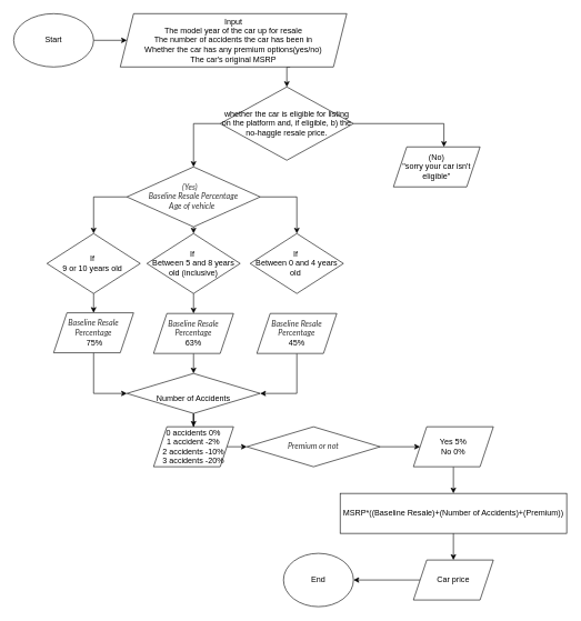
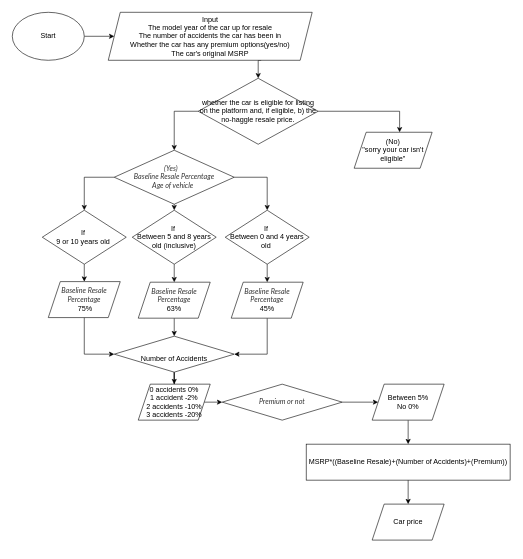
  <mxCell id="0" />
  <mxCell id="1" parent="0" />
  <mxCell id="2" style="edgeStyle=orthogonalEdgeStyle;rounded=0;orthogonalLoop=1;jettySize=auto;html=1;exitX=1;exitY=0.5;exitDx=0;exitDy=0;" parent="1" source="3" target="5" edge="1"><mxGeometry relative="1" as="geometry" /></mxCell>
  <mxCell id="3" value="Start" style="ellipse;whiteSpace=wrap;html=1;" parent="1" vertex="1"><mxGeometry width="120" height="80" as="geometry" x="20" y="20" /></mxCell>
  <mxCell id="4" style="edgeStyle=orthogonalEdgeStyle;rounded=0;orthogonalLoop=1;jettySize=auto;html=1;exitX=0.75;exitY=1;exitDx=0;exitDy=0;entryX=0.5;entryY=0;entryDx=0;entryDy=0;" parent="1" source="5" target="12" edge="1"><mxGeometry relative="1" as="geometry" /></mxCell>
  <mxCell id="5" value="Input&lt;br&gt;&lt;div&gt;The model year of the car up for resale&lt;/div&gt;&lt;div&gt;The number of accidents the car has been in&lt;/div&gt;&lt;div&gt;Whether the car has any premium options(yes/no)&lt;/div&gt;&lt;div&gt;The car's original MSRP&lt;/div&gt;" style="shape=parallelogram;perimeter=parallelogramPerimeter;whiteSpace=wrap;html=1;fixedSize=1;" parent="1" vertex="1"><mxGeometry x="180" width="340" height="80" as="geometry" y="20" /></mxCell>
  <mxCell id="6" style="edgeStyle=orthogonalEdgeStyle;rounded=0;orthogonalLoop=1;jettySize=auto;html=1;exitX=0;exitY=0.5;exitDx=0;exitDy=0;entryX=0.5;entryY=0;entryDx=0;entryDy=0;" parent="1" source="9" target="20" edge="1"><mxGeometry relative="1" as="geometry" /></mxCell>
  <mxCell id="7" style="edgeStyle=orthogonalEdgeStyle;rounded=0;orthogonalLoop=1;jettySize=auto;html=1;exitX=1;exitY=0.5;exitDx=0;exitDy=0;" parent="1" source="9" target="16" edge="1"><mxGeometry relative="1" as="geometry" /></mxCell>
  <mxCell id="8" style="edgeStyle=orthogonalEdgeStyle;rounded=0;orthogonalLoop=1;jettySize=auto;html=1;exitX=0.5;exitY=1;exitDx=0;exitDy=0;entryX=0.5;entryY=0;entryDx=0;entryDy=0;" parent="1" source="9" target="18" edge="1"><mxGeometry relative="1" as="geometry" /></mxCell>
  <mxCell id="9" value="&lt;div style=&quot;text-align: start;&quot;&gt;&lt;font face=&quot;Lato Extended, Lato, Helvetica Neue, Helvetica, Arial, sans-serif&quot; color=&quot;#333333&quot;&gt;&lt;i&gt;&lt;span style=&quot;white-space: pre;&quot;&gt;&#09;&lt;/span&gt;&lt;span style=&quot;white-space: pre;&quot;&gt;&#09;&lt;/span&gt;&amp;nbsp; (Yes)&lt;/i&gt;&lt;/font&gt;&lt;/div&gt;&lt;div style=&quot;text-align: start;&quot;&gt;&lt;font face=&quot;Lato Extended, Lato, Helvetica Neue, Helvetica, Arial, sans-serif&quot; color=&quot;#333333&quot;&gt;&lt;i&gt;Baseline Resale Percentage&lt;/i&gt;&lt;/font&gt;&lt;/div&gt;&lt;div style=&quot;text-align: start;&quot;&gt;&lt;font face=&quot;Lato Extended, Lato, Helvetica Neue, Helvetica, Arial, sans-serif&quot; color=&quot;#333333&quot;&gt;&lt;i&gt;&lt;div&gt;&lt;span style=&quot;background-color: initial;&quot;&gt;&lt;span style=&quot;white-space: pre;&quot;&gt;&#09;&lt;/span&gt;&amp;nbsp; &amp;nbsp;Age of vehicle&lt;/span&gt;&lt;br&gt;&lt;/div&gt;&lt;/i&gt;&lt;/font&gt;&lt;/div&gt;" style="rhombus;whiteSpace=wrap;html=1;" parent="1" vertex="1"><mxGeometry x="190" y="250" width="200" height="90" as="geometry" /></mxCell>
  <mxCell id="10" style="edgeStyle=orthogonalEdgeStyle;rounded=0;orthogonalLoop=1;jettySize=auto;html=1;exitX=1;exitY=0.5;exitDx=0;exitDy=0;entryX=0.583;entryY=0;entryDx=0;entryDy=0;entryPerimeter=0;" parent="1" source="12" target="14" edge="1"><mxGeometry relative="1" as="geometry" /></mxCell>
  <mxCell id="11" style="edgeStyle=orthogonalEdgeStyle;rounded=0;orthogonalLoop=1;jettySize=auto;html=1;exitX=0;exitY=0.5;exitDx=0;exitDy=0;entryX=0.5;entryY=0;entryDx=0;entryDy=0;" parent="1" source="12" target="9" edge="1"><mxGeometry relative="1" as="geometry" /></mxCell>
  <mxCell id="12" value="whether the car is eligible for listing on the platform and, if eligible, b) the no-haggle resale price." style="rhombus;whiteSpace=wrap;html=1;" parent="1" vertex="1"><mxGeometry x="330" y="130" width="200" height="110" as="geometry" /></mxCell>
  <mxCell id="13" style="edgeStyle=orthogonalEdgeStyle;rounded=0;orthogonalLoop=1;jettySize=auto;html=1;exitX=0.5;exitY=1;exitDx=0;exitDy=0;" parent="1" source="12" target="12" edge="1"><mxGeometry relative="1" as="geometry" /></mxCell>
  <mxCell id="14" value="(No)&lt;br&gt;&quot;sorry your car isn't eligible&quot;" style="shape=parallelogram;perimeter=parallelogramPerimeter;whiteSpace=wrap;html=1;fixedSize=1;" parent="1" vertex="1"><mxGeometry x="590" y="220" width="130" height="60" as="geometry" /></mxCell>
+ <mxCell id="15" style="edgeStyle=orthogonalEdgeStyle;rounded=0;orthogonalLoop=1;jettySize=auto;html=1;exitX=0.5;exitY=1;exitDx=0;exitDy=0;entryX=0.5;entryY=0;entryDx=0;entryDy=0;" parent="1" source="16" target="26" edge="1"><mxGeometry relative="1" as="geometry" /></mxCell>
  <mxCell id="16" value="If&amp;nbsp;&lt;br&gt;Between 0 and 4 years old&amp;nbsp;" style="rhombus;whiteSpace=wrap;html=1;" parent="1" vertex="1"><mxGeometry x="375" y="350" width="140" height="90" as="geometry" /></mxCell>
  <mxCell id="17" style="edgeStyle=orthogonalEdgeStyle;rounded=0;orthogonalLoop=1;jettySize=auto;html=1;exitX=0.5;exitY=1;exitDx=0;exitDy=0;entryX=0.5;entryY=0;entryDx=0;entryDy=0;" parent="1" source="18" target="24" edge="1"><mxGeometry relative="1" as="geometry" /></mxCell>
  <mxCell id="18" value="If&amp;nbsp;&lt;br&gt;Between 5 and 8 years old (inclusive)" style="rhombus;whiteSpace=wrap;html=1;" parent="1" vertex="1"><mxGeometry x="220" y="350" width="140" height="90" as="geometry" /></mxCell>
  <mxCell id="19" style="edgeStyle=orthogonalEdgeStyle;rounded=0;orthogonalLoop=1;jettySize=auto;html=1;exitX=0.5;exitY=1;exitDx=0;exitDy=0;entryX=0.5;entryY=0;entryDx=0;entryDy=0;" parent="1" source="20" target="22" edge="1"><mxGeometry relative="1" as="geometry" /></mxCell>
  <mxCell id="20" value="If&amp;nbsp;&lt;br&gt;9 or 10 years old&amp;nbsp;" style="rhombus;whiteSpace=wrap;html=1;" parent="1" vertex="1"><mxGeometry x="70" y="350" width="140" height="90" as="geometry" /></mxCell>
  <mxCell id="21" style="edgeStyle=orthogonalEdgeStyle;rounded=0;orthogonalLoop=1;jettySize=auto;html=1;exitX=0.5;exitY=1;exitDx=0;exitDy=0;entryX=0;entryY=0.5;entryDx=0;entryDy=0;" parent="1" source="22" target="28" edge="1"><mxGeometry relative="1" as="geometry" /></mxCell>
  <mxCell id="22" value="&lt;i style=&quot;border-color: var(--border-color); color: rgb(51, 51, 51); font-family: &amp;quot;Lato Extended&amp;quot;, Lato, &amp;quot;Helvetica Neue&amp;quot;, Helvetica, Arial, sans-serif; text-align: start;&quot;&gt;Baseline Resale Percentage&lt;/i&gt;&lt;br&gt;&amp;nbsp;75%" style="shape=parallelogram;perimeter=parallelogramPerimeter;whiteSpace=wrap;html=1;fixedSize=1;" parent="1" vertex="1"><mxGeometry x="80" y="469" width="120" height="60" as="geometry" /></mxCell>
  <mxCell id="23" style="edgeStyle=orthogonalEdgeStyle;rounded=0;orthogonalLoop=1;jettySize=auto;html=1;exitX=0.5;exitY=1;exitDx=0;exitDy=0;entryX=0.5;entryY=0;entryDx=0;entryDy=0;" parent="1" source="24" target="28" edge="1"><mxGeometry relative="1" as="geometry" /></mxCell>
  <mxCell id="24" value="&lt;i style=&quot;border-color: var(--border-color); color: rgb(51, 51, 51); font-family: &amp;quot;Lato Extended&amp;quot;, Lato, &amp;quot;Helvetica Neue&amp;quot;, Helvetica, Arial, sans-serif; text-align: start;&quot;&gt;Baseline Resale Percentage&lt;/i&gt;&lt;br&gt;63%" style="shape=parallelogram;perimeter=parallelogramPerimeter;whiteSpace=wrap;html=1;fixedSize=1;" parent="1" vertex="1"><mxGeometry x="230" y="470" width="120" height="60" as="geometry" /></mxCell>
  <mxCell id="25" style="edgeStyle=orthogonalEdgeStyle;rounded=0;orthogonalLoop=1;jettySize=auto;html=1;exitX=0.5;exitY=1;exitDx=0;exitDy=0;entryX=1;entryY=0.5;entryDx=0;entryDy=0;" parent="1" source="26" target="28" edge="1"><mxGeometry relative="1" as="geometry" /></mxCell>
  <mxCell id="26" value="&lt;i style=&quot;border-color: var(--border-color); color: rgb(51, 51, 51); font-family: &amp;quot;Lato Extended&amp;quot;, Lato, &amp;quot;Helvetica Neue&amp;quot;, Helvetica, Arial, sans-serif; text-align: start;&quot;&gt;Baseline Resale Percentage&lt;/i&gt;&lt;br&gt;45%" style="shape=parallelogram;perimeter=parallelogramPerimeter;whiteSpace=wrap;html=1;fixedSize=1;" parent="1" vertex="1"><mxGeometry x="385" y="470" width="120" height="60" as="geometry" /></mxCell>
  <mxCell id="27" style="edgeStyle=orthogonalEdgeStyle;rounded=0;orthogonalLoop=1;jettySize=auto;html=1;exitX=0.5;exitY=1;exitDx=0;exitDy=0;" parent="1" source="28" target="31" edge="1"><mxGeometry relative="1" as="geometry" /></mxCell>
  <mxCell id="28" value="&lt;div style=&quot;text-align: start;&quot;&gt;&lt;font face=&quot;Lato Extended, Lato, Helvetica Neue, Helvetica, Arial, sans-serif&quot; color=&quot;#333333&quot;&gt;&lt;i&gt;&lt;span style=&quot;&quot;&gt;&#09;&lt;/span&gt;&lt;span style=&quot;&quot;&gt;&#09;&lt;/span&gt;&amp;nbsp;&amp;nbsp;&lt;/i&gt;&lt;/font&gt;&lt;/div&gt;Number of Accidents" style="rhombus;whiteSpace=wrap;html=1;" parent="1" vertex="1"><mxGeometry x="190" y="560" width="200" height="60" as="geometry" /></mxCell>
  <mxCell id="29" style="edgeStyle=orthogonalEdgeStyle;rounded=0;orthogonalLoop=1;jettySize=auto;html=1;exitX=0.5;exitY=1;exitDx=0;exitDy=0;" parent="1" source="28" target="28" edge="1"><mxGeometry relative="1" as="geometry" /></mxCell>
  <mxCell id="30" style="edgeStyle=orthogonalEdgeStyle;rounded=0;orthogonalLoop=1;jettySize=auto;html=1;exitX=1;exitY=0.5;exitDx=0;exitDy=0;entryX=0;entryY=0.5;entryDx=0;entryDy=0;" parent="1" source="31" target="33" edge="1"><mxGeometry relative="1" as="geometry" /></mxCell>
  <mxCell id="31" value="&lt;div&gt;0 accidents&#09;0%&lt;/div&gt;&lt;div&gt;1 accident&lt;span style=&quot;&quot;&gt;&amp;nbsp;-&lt;/span&gt;2%&lt;/div&gt;&lt;div&gt;2 accidents&lt;span style=&quot;&quot;&gt;&amp;nbsp;-&lt;/span&gt;10%&lt;/div&gt;&lt;div&gt;3 accidents&lt;span style=&quot;&quot;&gt;&amp;nbsp;-&lt;/span&gt;20%&lt;/div&gt;" style="shape=parallelogram;perimeter=parallelogramPerimeter;whiteSpace=wrap;html=1;fixedSize=1;" parent="1" vertex="1"><mxGeometry x="230" y="640" width="120" height="60" as="geometry" /></mxCell>
  <mxCell id="32" style="edgeStyle=orthogonalEdgeStyle;rounded=0;orthogonalLoop=1;jettySize=auto;html=1;exitX=1;exitY=0.5;exitDx=0;exitDy=0;" parent="1" source="33" target="35" edge="1"><mxGeometry relative="1" as="geometry" /></mxCell>
  <mxCell id="33" value="&lt;font face=&quot;Lato Extended, Lato, Helvetica Neue, Helvetica, Arial, sans-serif&quot; color=&quot;#333333&quot;&gt;&lt;i&gt;Premium or not&lt;/i&gt;&lt;/font&gt;&lt;div style=&quot;text-align: start;&quot;&gt;&lt;/div&gt;" style="rhombus;whiteSpace=wrap;html=1;" parent="1" vertex="1"><mxGeometry x="370" y="640" width="200" height="60" as="geometry" /></mxCell>
  <mxCell id="34" style="edgeStyle=orthogonalEdgeStyle;rounded=0;orthogonalLoop=1;jettySize=auto;html=1;exitX=0.5;exitY=1;exitDx=0;exitDy=0;entryX=0.5;entryY=0;entryDx=0;entryDy=0;" parent="1" source="35" target="37" edge="1"><mxGeometry relative="1" as="geometry" /></mxCell>
- <mxCell id="35" value="&lt;div&gt;Yes&#09;5%&lt;/div&gt;&lt;div&gt;No&lt;span style=&quot;&quot;&gt;&#09;&lt;/span&gt;0%&lt;/div&gt;" style="shape=parallelogram;perimeter=parallelogramPerimeter;whiteSpace=wrap;html=1;fixedSize=1;" parent="1" vertex="1"><mxGeometry x="620" y="640" width="120" height="60" as="geometry" /></mxCell>
+ <mxCell id="35" value="&lt;div&gt;Between&#09;5%&lt;/div&gt;&lt;div&gt;No&lt;span style=&quot;&quot;&gt;&#09;&lt;/span&gt;0%&lt;/div&gt;" style="shape=parallelogram;perimeter=parallelogramPerimeter;whiteSpace=wrap;html=1;fixedSize=1;" parent="1" vertex="1"><mxGeometry x="620" y="640" width="120" height="60" as="geometry" /></mxCell>
  <mxCell id="36" style="edgeStyle=orthogonalEdgeStyle;rounded=0;orthogonalLoop=1;jettySize=auto;html=1;exitX=0.5;exitY=1;exitDx=0;exitDy=0;entryX=0.5;entryY=0;entryDx=0;entryDy=0;" parent="1" source="37" target="39" edge="1"><mxGeometry relative="1" as="geometry" /></mxCell>
  <mxCell id="37" value="MSRP*((Baseline Resale)+(Number of Accidents)+(Premium))" style="rounded=0;whiteSpace=wrap;html=1;" parent="1" vertex="1"><mxGeometry x="510" y="740" width="340" height="60" as="geometry" /></mxCell>
- <mxCell id="38" style="edgeStyle=orthogonalEdgeStyle;rounded=0;orthogonalLoop=1;jettySize=auto;html=1;exitX=0;exitY=0.5;exitDx=0;exitDy=0;" parent="1" source="39" target="40" edge="1"><mxGeometry relative="1" as="geometry" /></mxCell>
  <mxCell id="39" value="Car price" style="shape=parallelogram;perimeter=parallelogramPerimeter;whiteSpace=wrap;html=1;fixedSize=1;" parent="1" vertex="1"><mxGeometry x="620" y="840" width="120" height="60" as="geometry" /></mxCell>
- <mxCell id="40" value="End" style="ellipse;whiteSpace=wrap;html=1;" parent="1" vertex="1"><mxGeometry x="425" y="830" width="105" height="80" as="geometry" /></mxCell>
